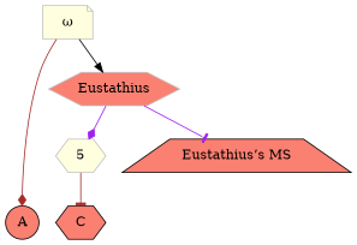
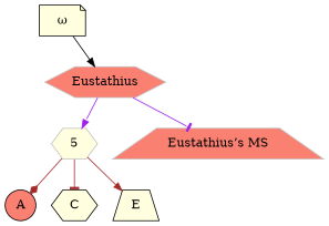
  digraph {
    node [color=grey fillcolor=lightyellow shape=hexagon style=filled]
    edge [arrowhead=diamond color=brown]
-   n1 [label="ω" shape=note]
+   n1 [color=black label="ω" shape=note]
    A [fillcolor=salmon shape=circle color=""]
    n3 [fillcolor=salmon label=Eustathius]
    n4 [label=5]
-   n5 [color=black fillcolor=salmon label="Eustathius’s MS" shape=trapezium]
-   C [fillcolor=salmon color=""]
-   n1 -> A
+   n5 [fillcolor=salmon label="Eustathius’s MS" shape=trapezium]
+   C [color=""]
+   E [shape=trapezium color=""]
+   n4 -> A
    n1 -> n3 [arrowhead=normal color=black]
-   n3 -> n4 [color=purple]
+   n3 -> n4 [arrowhead=normal color=purple]
    n3 -> n5 [arrowhead=tee color=purple]
    n4 -> C [arrowhead=tee]
+   n4 -> E [arrowhead=normal]
  }
